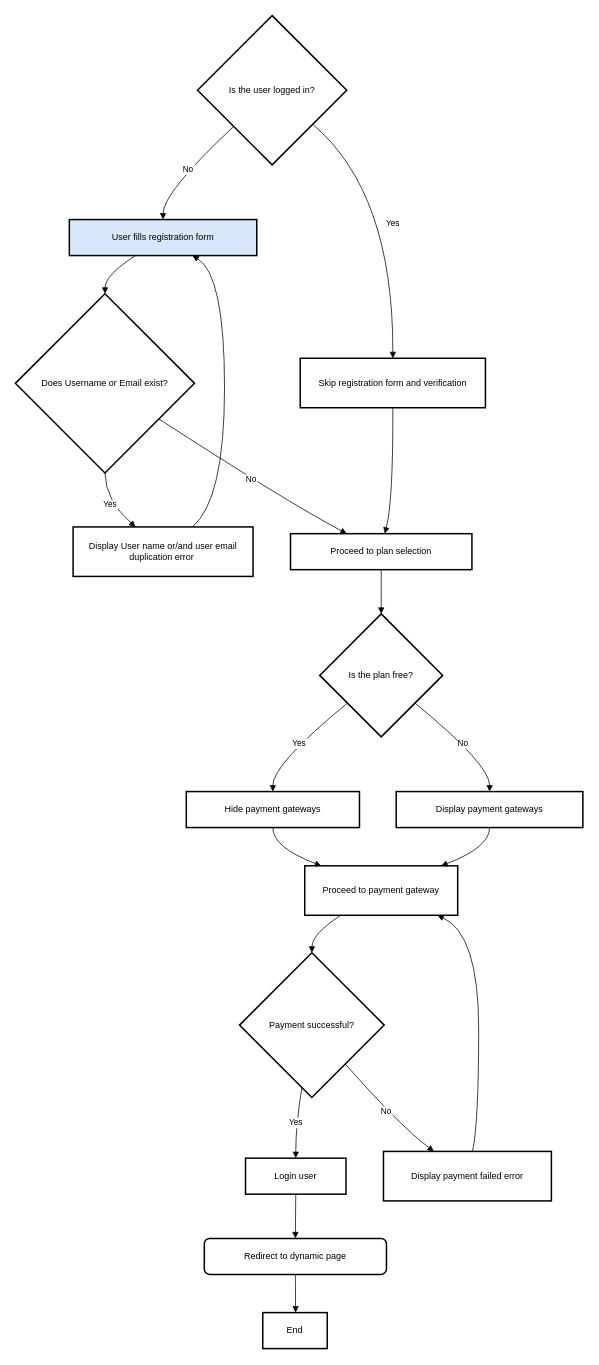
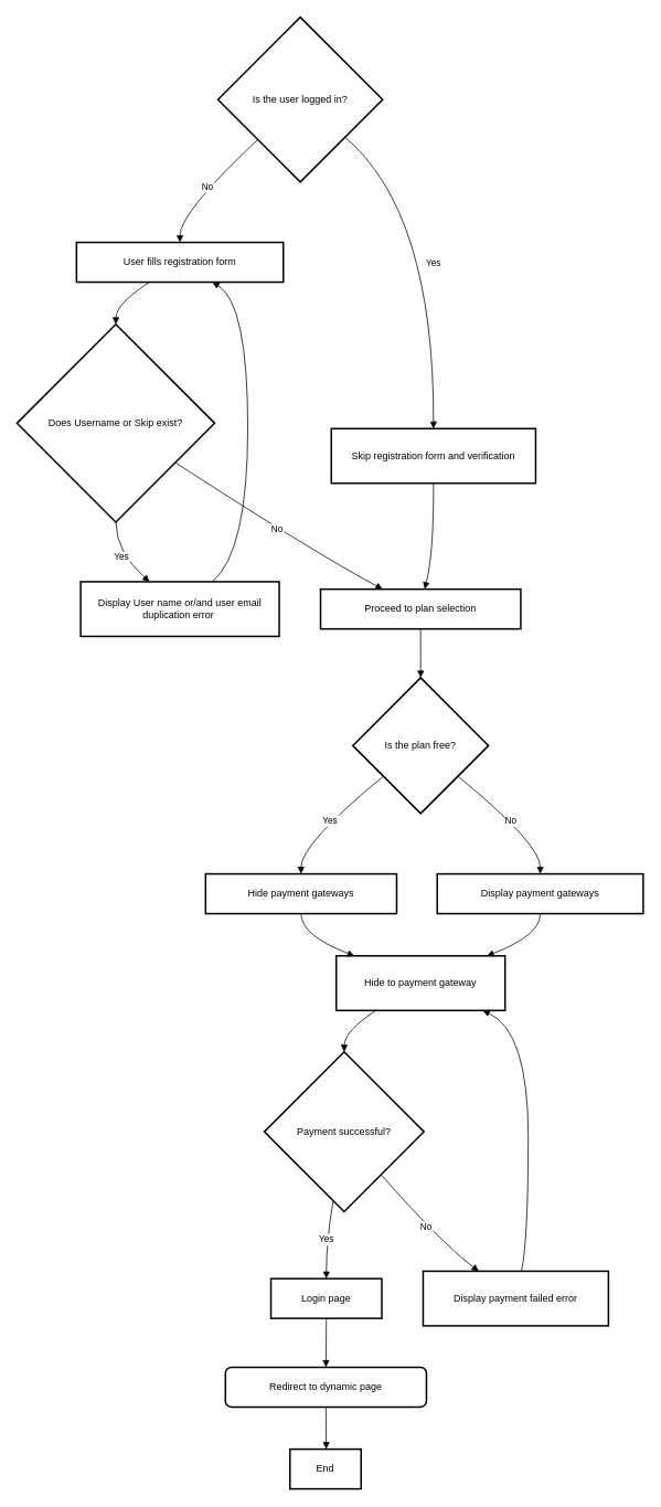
  <mxCell id="0" />
  <mxCell id="1" parent="0" />
  <mxCell id="2" value="Is the user logged in?" style="rhombus;strokeWidth=2;whiteSpace=wrap;" vertex="1" parent="1"><mxGeometry x="263" y="20" width="199" height="199" as="geometry" /></mxCell>
- <mxCell id="3" value="Skip registration form and verification" style="whiteSpace=wrap;strokeWidth=2;" vertex="1" parent="1"><mxGeometry x="400" y="477" width="247" height="66" as="geometry" /></mxCell>
- <mxCell id="4" value="User fills registration form" style="whiteSpace=wrap;strokeWidth=2;fillColor=#dae8fc;" vertex="1" parent="1"><mxGeometry x="92" y="292" width="250" height="48" as="geometry" /></mxCell>
- <mxCell id="5" value="Does Username or Email exist?" style="rhombus;strokeWidth=2;whiteSpace=wrap;" vertex="1" parent="1"><mxGeometry x="20" y="391" width="239" height="239" as="geometry" /></mxCell>
+ <mxCell id="3" value="Skip registration form and verification" style="whiteSpace=wrap;strokeWidth=2;" vertex="1" parent="1"><mxGeometry x="400" y="517" width="247" height="66" as="geometry" /></mxCell>
+ <mxCell id="4" value="User fills registration form" style="whiteSpace=wrap;strokeWidth=2;" vertex="1" parent="1"><mxGeometry x="92" y="292" width="250" height="48" as="geometry" /></mxCell>
+ <mxCell id="5" value="Does Username or Skip exist?" style="rhombus;strokeWidth=2;whiteSpace=wrap;" vertex="1" parent="1"><mxGeometry x="20" y="391" width="239" height="239" as="geometry" /></mxCell>
  <mxCell id="6" value="Display User name or/and user email duplication error " style="whiteSpace=wrap;strokeWidth=2;" vertex="1" parent="1"><mxGeometry x="97" y="702" width="240" height="66" as="geometry" /></mxCell>
  <mxCell id="7" value="Proceed to plan selection" style="whiteSpace=wrap;strokeWidth=2;" vertex="1" parent="1"><mxGeometry x="387" y="711" width="242" height="48" as="geometry" /></mxCell>
  <mxCell id="8" value="Is the plan free?" style="rhombus;strokeWidth=2;whiteSpace=wrap;" vertex="1" parent="1"><mxGeometry x="426" y="818" width="164" height="164" as="geometry" /></mxCell>
  <mxCell id="9" value="Hide payment gateways" style="whiteSpace=wrap;strokeWidth=2;" vertex="1" parent="1"><mxGeometry x="248" y="1055" width="231" height="48" as="geometry" /></mxCell>
  <mxCell id="10" value="Display payment gateways" style="whiteSpace=wrap;strokeWidth=2;" vertex="1" parent="1"><mxGeometry x="528" y="1055" width="249" height="48" as="geometry" /></mxCell>
- <mxCell id="11" value="Proceed to payment gateway" style="whiteSpace=wrap;strokeWidth=2;" vertex="1" parent="1"><mxGeometry x="406" y="1154" width="204" height="66" as="geometry" /></mxCell>
+ <mxCell id="11" value="Hide to payment gateway" style="whiteSpace=wrap;strokeWidth=2;" vertex="1" parent="1"><mxGeometry x="406" y="1154" width="204" height="66" as="geometry" /></mxCell>
  <mxCell id="12" value="Payment successful?" style="rhombus;strokeWidth=2;whiteSpace=wrap;" vertex="1" parent="1"><mxGeometry x="319" y="1270" width="193" height="193" as="geometry" /></mxCell>
- <mxCell id="13" value="Login user" style="whiteSpace=wrap;strokeWidth=2;" vertex="1" parent="1"><mxGeometry x="327" y="1544" width="134" height="48" as="geometry" /></mxCell>
+ <mxCell id="13" value="Login page" style="whiteSpace=wrap;strokeWidth=2;" vertex="1" parent="1"><mxGeometry x="327" y="1544" width="134" height="48" as="geometry" /></mxCell>
  <mxCell id="14" value="Redirect to dynamic page" style="whiteSpace=wrap;strokeWidth=2;rounded=1;" vertex="1" parent="1"><mxGeometry x="272" y="1651" width="243" height="48" as="geometry" /></mxCell>
  <mxCell id="15" value="End" style="whiteSpace=wrap;strokeWidth=2;" vertex="1" parent="1"><mxGeometry x="350" y="1750" width="86" height="48" as="geometry" /></mxCell>
  <mxCell id="16" value="Display payment failed error" style="whiteSpace=wrap;strokeWidth=2;" vertex="1" parent="1"><mxGeometry x="511" y="1535" width="224" height="66" as="geometry" /></mxCell>
  <mxCell id="17" value="Yes" style="curved=1;startArrow=none;endArrow=block;exitX=1;exitY=0.92;entryX=0.5;entryY=0;rounded=0;" edge="1" parent="1" source="2" target="3"><mxGeometry relative="1" as="geometry"><Array as="points"><mxPoint x="524" y="256" /></Array></mxGeometry></mxCell>
  <mxCell id="18" value="No" style="curved=1;startArrow=none;endArrow=block;exitX=0;exitY=0.97;entryX=0.5;entryY=0;rounded=0;" edge="1" parent="1" source="2" target="4"><mxGeometry relative="1" as="geometry"><Array as="points"><mxPoint x="217" y="256" /></Array></mxGeometry></mxCell>
  <mxCell id="19" value="" style="curved=1;startArrow=none;endArrow=block;exitX=0.35;exitY=1.01;entryX=0.5;entryY=0;rounded=0;" edge="1" parent="1" source="4" target="5"><mxGeometry relative="1" as="geometry"><Array as="points"><mxPoint x="140" y="366" /></Array></mxGeometry></mxCell>
  <mxCell id="20" value="Yes" style="curved=1;startArrow=none;endArrow=block;exitX=0.5;exitY=1;entryX=0.35;entryY=0.01;rounded=0;" edge="1" parent="1" source="5" target="6"><mxGeometry relative="1" as="geometry"><Array as="points"><mxPoint x="140" y="666" /></Array></mxGeometry></mxCell>
  <mxCell id="21" value="" style="curved=1;startArrow=none;endArrow=block;exitX=0.66;exitY=0.01;entryX=0.66;entryY=1.01;rounded=0;" edge="1" parent="1" source="6" target="4"><mxGeometry relative="1" as="geometry"><Array as="points"><mxPoint x="299" y="666" /><mxPoint x="299" y="366" /></Array></mxGeometry></mxCell>
  <mxCell id="22" value="No" style="curved=1;startArrow=none;endArrow=block;exitX=1;exitY=0.83;entryX=0.31;entryY=0;rounded=0;" edge="1" parent="1" source="5" target="7"><mxGeometry relative="1" as="geometry"><Array as="points"><mxPoint x="378" y="666" /></Array></mxGeometry></mxCell>
  <mxCell id="23" value="" style="curved=1;startArrow=none;endArrow=block;exitX=0.5;exitY=1;entryX=0.52;entryY=0;rounded=0;" edge="1" parent="1" source="3" target="7"><mxGeometry relative="1" as="geometry"><Array as="points"><mxPoint x="524" y="666" /></Array></mxGeometry></mxCell>
  <mxCell id="24" value="" style="curved=1;startArrow=none;endArrow=block;exitX=0.5;exitY=1.01;entryX=0.5;entryY=0;rounded=0;" edge="1" parent="1" source="7" target="8"><mxGeometry relative="1" as="geometry"><Array as="points" /></mxGeometry></mxCell>
  <mxCell id="25" value="Yes" style="curved=1;startArrow=none;endArrow=block;exitX=0;exitY=0.91;entryX=0.5;entryY=0;rounded=0;" edge="1" parent="1" source="8" target="9"><mxGeometry relative="1" as="geometry"><Array as="points"><mxPoint x="363" y="1019" /></Array></mxGeometry></mxCell>
  <mxCell id="26" value="No" style="curved=1;startArrow=none;endArrow=block;exitX=1;exitY=0.91;entryX=0.5;entryY=0;rounded=0;" edge="1" parent="1" source="8" target="10"><mxGeometry relative="1" as="geometry"><Array as="points"><mxPoint x="653" y="1019" /></Array></mxGeometry></mxCell>
  <mxCell id="27" value="" style="curved=1;startArrow=none;endArrow=block;exitX=0.5;exitY=1.01;entryX=0.1;entryY=-0.01;rounded=0;" edge="1" parent="1" source="9" target="11"><mxGeometry relative="1" as="geometry"><Array as="points"><mxPoint x="363" y="1129" /></Array></mxGeometry></mxCell>
  <mxCell id="28" value="" style="curved=1;startArrow=none;endArrow=block;exitX=0.5;exitY=1.01;entryX=0.9;entryY=-0.01;rounded=0;" edge="1" parent="1" source="10" target="11"><mxGeometry relative="1" as="geometry"><Array as="points"><mxPoint x="653" y="1129" /></Array></mxGeometry></mxCell>
  <mxCell id="29" value="" style="curved=1;startArrow=none;endArrow=block;exitX=0.24;exitY=0.99;entryX=0.5;entryY=0;rounded=0;" edge="1" parent="1" source="11" target="12"><mxGeometry relative="1" as="geometry"><Array as="points"><mxPoint x="416" y="1245" /></Array></mxGeometry></mxCell>
  <mxCell id="30" value="Yes" style="curved=1;startArrow=none;endArrow=block;exitX=0.42;exitY=1;entryX=0.5;entryY=0;rounded=0;" edge="1" parent="1" source="12" target="13"><mxGeometry relative="1" as="geometry"><Array as="points"><mxPoint x="394" y="1499" /></Array></mxGeometry></mxCell>
  <mxCell id="31" value="" style="curved=1;startArrow=none;endArrow=block;exitX=0.5;exitY=1.01;entryX=0.5;entryY=0.01;rounded=0;" edge="1" parent="1" source="13" target="14"><mxGeometry relative="1" as="geometry"><Array as="points" /></mxGeometry></mxCell>
  <mxCell id="32" value="" style="curved=1;startArrow=none;endArrow=block;exitX=0.5;exitY=1.01;entryX=0.51;entryY=-0.01;rounded=0;" edge="1" parent="1" source="14" target="15"><mxGeometry relative="1" as="geometry"><Array as="points" /></mxGeometry></mxCell>
  <mxCell id="33" value="No" style="curved=1;startArrow=none;endArrow=block;exitX=0.93;exitY=1;entryX=0.3;entryY=0;rounded=0;" edge="1" parent="1" source="12" target="16"><mxGeometry relative="1" as="geometry"><Array as="points"><mxPoint x="531" y="1499" /></Array></mxGeometry></mxCell>
  <mxCell id="34" value="" style="curved=1;startArrow=none;endArrow=block;exitX=0.53;exitY=0;entryX=0.86;entryY=0.99;rounded=0;" edge="1" parent="1" source="16" target="11"><mxGeometry relative="1" as="geometry"><Array as="points"><mxPoint x="638" y="1499" /><mxPoint x="638" y="1245" /></Array></mxGeometry></mxCell>
